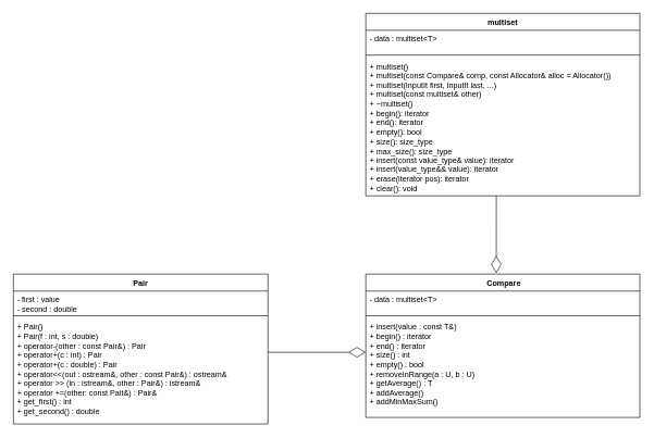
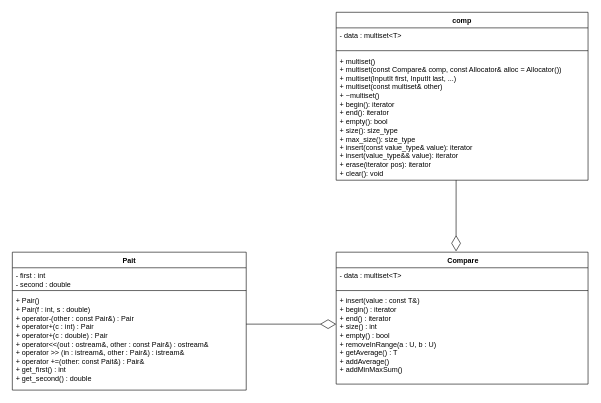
  <mxCell id="0" />
  <mxCell id="1" parent="0" />
- <mxCell id="2" value="Pair" style="swimlane;fontStyle=1;align=center;verticalAlign=top;childLayout=stackLayout;horizontal=1;startSize=26;horizontalStack=0;resizeParent=1;resizeParentMax=0;resizeLast=0;collapsible=1;marginBottom=0;whiteSpace=wrap;html=1;" vertex="1" parent="1"><mxGeometry x="20" y="420" width="390" height="230" as="geometry" /></mxCell>
- <mxCell id="3" value="- first : value&lt;div&gt;- second : double&lt;/div&gt;" style="text;strokeColor=none;fillColor=none;align=left;verticalAlign=top;spacingLeft=4;spacingRight=4;overflow=hidden;rotatable=0;points=[[0,0.5],[1,0.5]];portConstraint=eastwest;whiteSpace=wrap;html=1;" vertex="1" parent="2"><mxGeometry y="26" width="390" height="34" as="geometry" /></mxCell>
+ <mxCell id="2" value="Pait" style="swimlane;fontStyle=1;align=center;verticalAlign=top;childLayout=stackLayout;horizontal=1;startSize=26;horizontalStack=0;resizeParent=1;resizeParentMax=0;resizeLast=0;collapsible=1;marginBottom=0;whiteSpace=wrap;html=1;" vertex="1" parent="1"><mxGeometry x="20" y="420" width="390" height="230" as="geometry" /></mxCell>
+ <mxCell id="3" value="- first : int&lt;div&gt;- second : double&lt;/div&gt;" style="text;strokeColor=none;fillColor=none;align=left;verticalAlign=top;spacingLeft=4;spacingRight=4;overflow=hidden;rotatable=0;points=[[0,0.5],[1,0.5]];portConstraint=eastwest;whiteSpace=wrap;html=1;" vertex="1" parent="2"><mxGeometry y="26" width="390" height="34" as="geometry" /></mxCell>
  <mxCell id="4" value="" style="line;strokeWidth=1;fillColor=none;align=left;verticalAlign=middle;spacingTop=-1;spacingLeft=3;spacingRight=3;rotatable=0;labelPosition=right;points=[];portConstraint=eastwest;strokeColor=inherit;" vertex="1" parent="2"><mxGeometry y="60" width="390" height="8" as="geometry" /></mxCell>
  <mxCell id="5" value="+ Pair()&lt;div&gt;&lt;div&gt;+ Pair(f : int, s : double)&lt;/div&gt;&lt;div&gt;&lt;div&gt;&lt;div&gt;+ operator-(other : const Pair&amp;amp;) :&amp;nbsp;&lt;span style=&quot;background-color: transparent;&quot;&gt;Pair&lt;/span&gt;&lt;/div&gt;&lt;/div&gt;&lt;/div&gt;&lt;/div&gt;&lt;div&gt;&lt;div&gt;&lt;div&gt;+ operator+(c : int) :&amp;nbsp;&lt;span style=&quot;background-color: transparent;&quot;&gt;Pair&lt;/span&gt;&lt;/div&gt;&lt;div&gt;&lt;/div&gt;&lt;/div&gt;&lt;div&gt;&lt;div&gt;+ operator+(c : double) :&amp;nbsp;&lt;span style=&quot;background-color: transparent;&quot;&gt;Pair&lt;/span&gt;&lt;br&gt;&lt;/div&gt;&lt;div&gt;&lt;div&gt;+ operator&amp;lt;&amp;lt;(out : ostream&amp;amp;, other : const Pair&amp;amp;) :&amp;nbsp;&lt;span style=&quot;background-color: transparent;&quot;&gt;ostream&amp;amp;&lt;/span&gt;&lt;/div&gt;&lt;div&gt;+ operator &amp;gt;&amp;gt; (in : istream&amp;amp;, other : Pair&amp;amp;) : istream&amp;amp;&lt;/div&gt;&lt;/div&gt;&lt;div&gt;&lt;span style=&quot;background-color: transparent;&quot;&gt;+ operator +=(other: const Pait&amp;amp;) : Pair&amp;amp;&lt;/span&gt;&lt;/div&gt;&lt;div&gt;&lt;span style=&quot;background-color: transparent;&quot;&gt;+ get_first() : int&lt;/span&gt;&lt;/div&gt;&lt;div&gt;&lt;span style=&quot;background-color: transparent;&quot;&gt;+ get_second() : double&lt;/span&gt;&lt;/div&gt;&lt;div&gt;&lt;br&gt;&lt;/div&gt;&lt;/div&gt;&lt;div&gt;&lt;br&gt;&lt;/div&gt;&lt;/div&gt;&lt;div&gt;&lt;br&gt;&lt;/div&gt;&lt;div&gt;&lt;br&gt;&lt;/div&gt;" style="text;strokeColor=none;fillColor=none;align=left;verticalAlign=top;spacingLeft=4;spacingRight=4;overflow=hidden;rotatable=0;points=[[0,0.5],[1,0.5]];portConstraint=eastwest;whiteSpace=wrap;html=1;" vertex="1" parent="2"><mxGeometry y="68" width="390" height="162" as="geometry" /></mxCell>
  <mxCell id="6" value="&amp;nbsp;Compare" style="swimlane;fontStyle=1;align=center;verticalAlign=top;childLayout=stackLayout;horizontal=1;startSize=26;horizontalStack=0;resizeParent=1;resizeParentMax=0;resizeLast=0;collapsible=1;marginBottom=0;whiteSpace=wrap;html=1;" vertex="1" parent="1"><mxGeometry x="560" y="420" width="420" height="220" as="geometry" /></mxCell>
  <mxCell id="7" value="-&amp;nbsp;data :&amp;nbsp;multiset&amp;lt;T&amp;gt;&amp;nbsp;" style="text;strokeColor=none;fillColor=none;align=left;verticalAlign=top;spacingLeft=4;spacingRight=4;overflow=hidden;rotatable=0;points=[[0,0.5],[1,0.5]];portConstraint=eastwest;whiteSpace=wrap;html=1;" vertex="1" parent="6"><mxGeometry y="26" width="420" height="34" as="geometry" /></mxCell>
  <mxCell id="8" value="" style="line;strokeWidth=1;fillColor=none;align=left;verticalAlign=middle;spacingTop=-1;spacingLeft=3;spacingRight=3;rotatable=0;labelPosition=right;points=[];portConstraint=eastwest;strokeColor=inherit;" vertex="1" parent="6"><mxGeometry y="60" width="420" height="8" as="geometry" /></mxCell>
  <mxCell id="9" value="+ insert(value : const T&amp;amp;)&lt;div&gt;&lt;div&gt;+ begin() : iterator&lt;/div&gt;&lt;div&gt;&lt;div&gt;&lt;div&gt;+&amp;nbsp;&lt;span style=&quot;background-color: transparent; color: light-dark(rgb(0, 0, 0), rgb(255, 255, 255));&quot;&gt;end() : iterator&lt;/span&gt;&lt;/div&gt;&lt;/div&gt;&lt;/div&gt;&lt;/div&gt;&lt;div&gt;&lt;span style=&quot;background-color: transparent; color: light-dark(rgb(0, 0, 0), rgb(255, 255, 255));&quot;&gt;+ size() : int&lt;/span&gt;&lt;/div&gt;&lt;div&gt;&lt;span style=&quot;background-color: transparent; color: light-dark(rgb(0, 0, 0), rgb(255, 255, 255));&quot;&gt;+ empty() : bool&lt;/span&gt;&lt;/div&gt;&lt;div&gt;&lt;span style=&quot;background-color: transparent;&quot;&gt;+&amp;nbsp;&lt;/span&gt;&lt;span style=&quot;background-color: transparent;&quot;&gt;removeInRange(a : U, b : U)&lt;/span&gt;&lt;/div&gt;&lt;div&gt;&lt;span style=&quot;background-color: transparent; color: light-dark(rgb(0, 0, 0), rgb(255, 255, 255));&quot;&gt;+&amp;nbsp;&lt;/span&gt;&lt;span style=&quot;background-color: transparent;&quot;&gt;getAverage() : T&lt;/span&gt;&lt;/div&gt;&lt;div&gt;&lt;span style=&quot;background-color: transparent;&quot;&gt;+&amp;nbsp;&lt;/span&gt;&lt;span style=&quot;background-color: transparent;&quot;&gt;addAverage()&lt;/span&gt;&lt;/div&gt;&lt;div&gt;&lt;span style=&quot;background-color: transparent;&quot;&gt;+&amp;nbsp;&lt;/span&gt;&lt;span style=&quot;background-color: transparent;&quot;&gt;addMinMaxSum()&lt;/span&gt;&lt;/div&gt;&lt;div&gt;&lt;div&gt;&lt;div&gt;&lt;br&gt;&lt;/div&gt;&lt;/div&gt;&lt;div&gt;&lt;br&gt;&lt;/div&gt;&lt;/div&gt;&lt;div&gt;&lt;br&gt;&lt;/div&gt;&lt;div&gt;&lt;br&gt;&lt;/div&gt;" style="text;strokeColor=none;fillColor=none;align=left;verticalAlign=top;spacingLeft=4;spacingRight=4;overflow=hidden;rotatable=0;points=[[0,0.5],[1,0.5]];portConstraint=eastwest;whiteSpace=wrap;html=1;" vertex="1" parent="6"><mxGeometry y="68" width="420" height="152" as="geometry" /></mxCell>
  <mxCell id="10" value="" style="endArrow=diamondThin;endFill=0;endSize=24;html=1;rounded=0;" edge="1" parent="1"><mxGeometry width="160" relative="1" as="geometry"><mxPoint x="410" y="540" as="sourcePoint" /><mxPoint x="560" y="540" as="targetPoint" /></mxGeometry></mxCell>
- <mxCell id="11" value="multiset" style="swimlane;fontStyle=1;align=center;verticalAlign=top;childLayout=stackLayout;horizontal=1;startSize=26;horizontalStack=0;resizeParent=1;resizeParentMax=0;resizeLast=0;collapsible=1;marginBottom=0;whiteSpace=wrap;html=1;" vertex="1" parent="1"><mxGeometry x="560" y="20" width="420" height="280" as="geometry" /></mxCell>
+ <mxCell id="11" value="comp" style="swimlane;fontStyle=1;align=center;verticalAlign=top;childLayout=stackLayout;horizontal=1;startSize=26;horizontalStack=0;resizeParent=1;resizeParentMax=0;resizeLast=0;collapsible=1;marginBottom=0;whiteSpace=wrap;html=1;" vertex="1" parent="1"><mxGeometry x="560" y="20" width="420" height="280" as="geometry" /></mxCell>
  <mxCell id="12" value="-&amp;nbsp;data :&amp;nbsp;multiset&amp;lt;T&amp;gt;&amp;nbsp;" style="text;strokeColor=none;fillColor=none;align=left;verticalAlign=top;spacingLeft=4;spacingRight=4;overflow=hidden;rotatable=0;points=[[0,0.5],[1,0.5]];portConstraint=eastwest;whiteSpace=wrap;html=1;" vertex="1" parent="11"><mxGeometry y="26" width="420" height="34" as="geometry" /></mxCell>
  <mxCell id="13" value="" style="line;strokeWidth=1;fillColor=none;align=left;verticalAlign=middle;spacingTop=-1;spacingLeft=3;spacingRight=3;rotatable=0;labelPosition=right;points=[];portConstraint=eastwest;strokeColor=inherit;" vertex="1" parent="11"><mxGeometry y="60" width="420" height="8" as="geometry" /></mxCell>
  <mxCell id="14" value="&lt;div&gt;&lt;span style=&quot;background-color: transparent; color: light-dark(rgb(0, 0, 0), rgb(255, 255, 255));&quot;&gt;+ multiset()&lt;/span&gt;&lt;br&gt;&lt;/div&gt;&lt;div&gt;+ multiset(const Compare&amp;amp; comp, const Allocator&amp;amp; alloc = Allocator())&lt;/div&gt;&lt;div&gt;+ multiset(InputIt first, InputIt last, ...)&lt;/div&gt;&lt;div&gt;+ multiset(const multiset&amp;amp; other)&lt;/div&gt;&lt;div&gt;+ ~multiset()&lt;/div&gt;&lt;div&gt;+ begin(): iterator&lt;/div&gt;&lt;div&gt;+ end(): iterator&lt;/div&gt;&lt;div&gt;+ empty(): bool&lt;/div&gt;&lt;div&gt;+ size(): size_type&lt;/div&gt;&lt;div&gt;+ max_size(): size_type&lt;/div&gt;&lt;div&gt;+ insert(const value_type&amp;amp; value): iterator&lt;/div&gt;&lt;div&gt;+ insert(value_type&amp;amp;&amp;amp; value): iterator&lt;/div&gt;&lt;div&gt;&lt;span style=&quot;background-color: transparent; color: light-dark(rgb(0, 0, 0), rgb(255, 255, 255));&quot;&gt;+ erase(iterator pos): iterator&lt;/span&gt;&lt;/div&gt;&lt;div&gt;+ clear(): void&lt;/div&gt;&lt;div&gt;&lt;br&gt;&lt;/div&gt;" style="text;strokeColor=none;fillColor=none;align=left;verticalAlign=top;spacingLeft=4;spacingRight=4;overflow=hidden;rotatable=0;points=[[0,0.5],[1,0.5]];portConstraint=eastwest;whiteSpace=wrap;html=1;" vertex="1" parent="11"><mxGeometry y="68" width="420" height="212" as="geometry" /></mxCell>
  <mxCell id="15" value="" style="endArrow=diamondThin;endFill=0;endSize=24;html=1;rounded=0;entryX=0.476;entryY=-0.006;entryDx=0;entryDy=0;entryPerimeter=0;" edge="1" parent="11" target="6"><mxGeometry width="160" relative="1" as="geometry"><mxPoint x="200" y="280" as="sourcePoint" /><mxPoint x="350" y="280" as="targetPoint" /></mxGeometry></mxCell>
